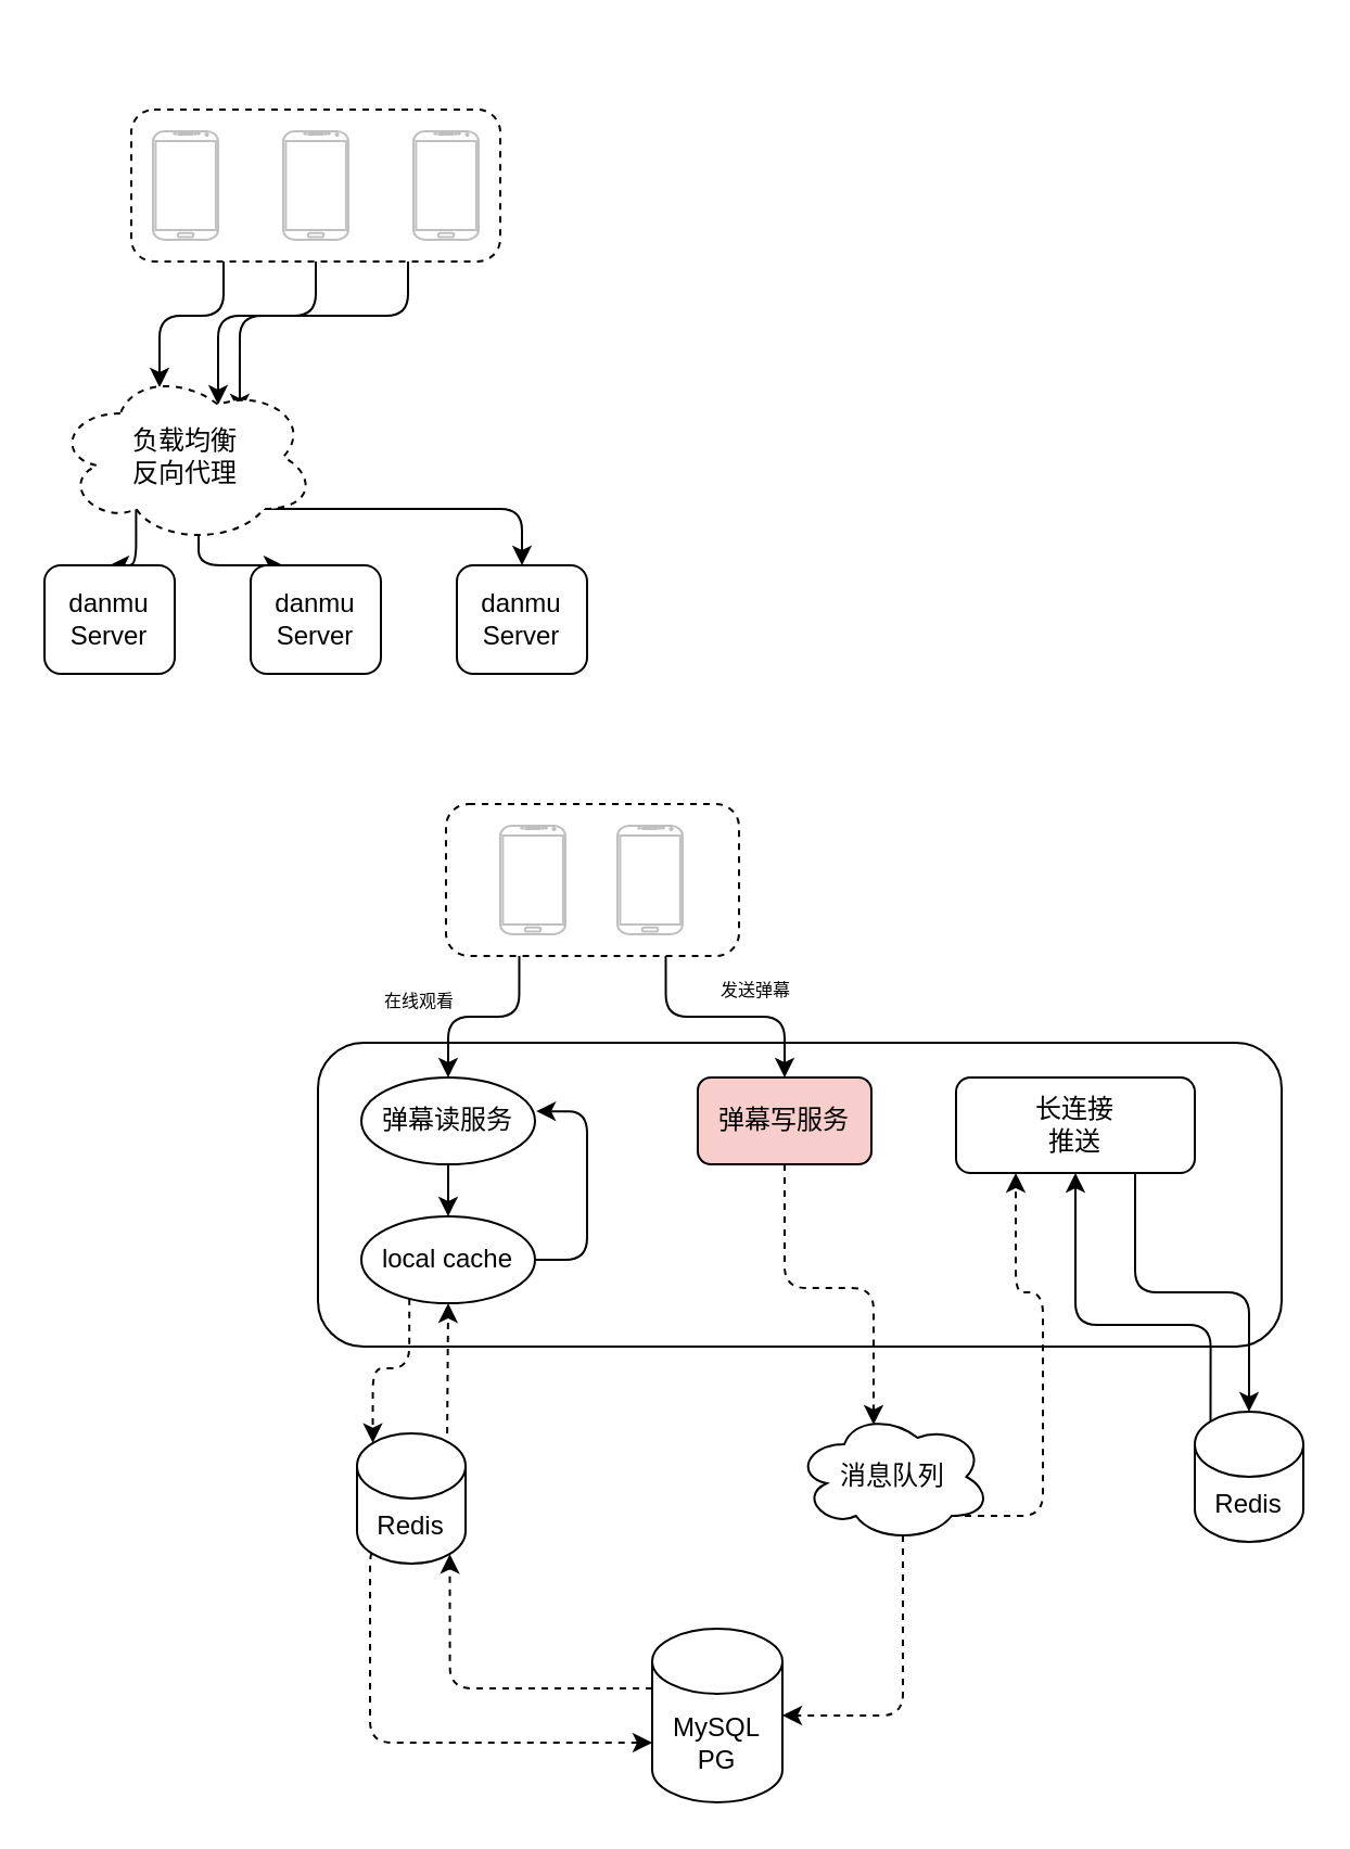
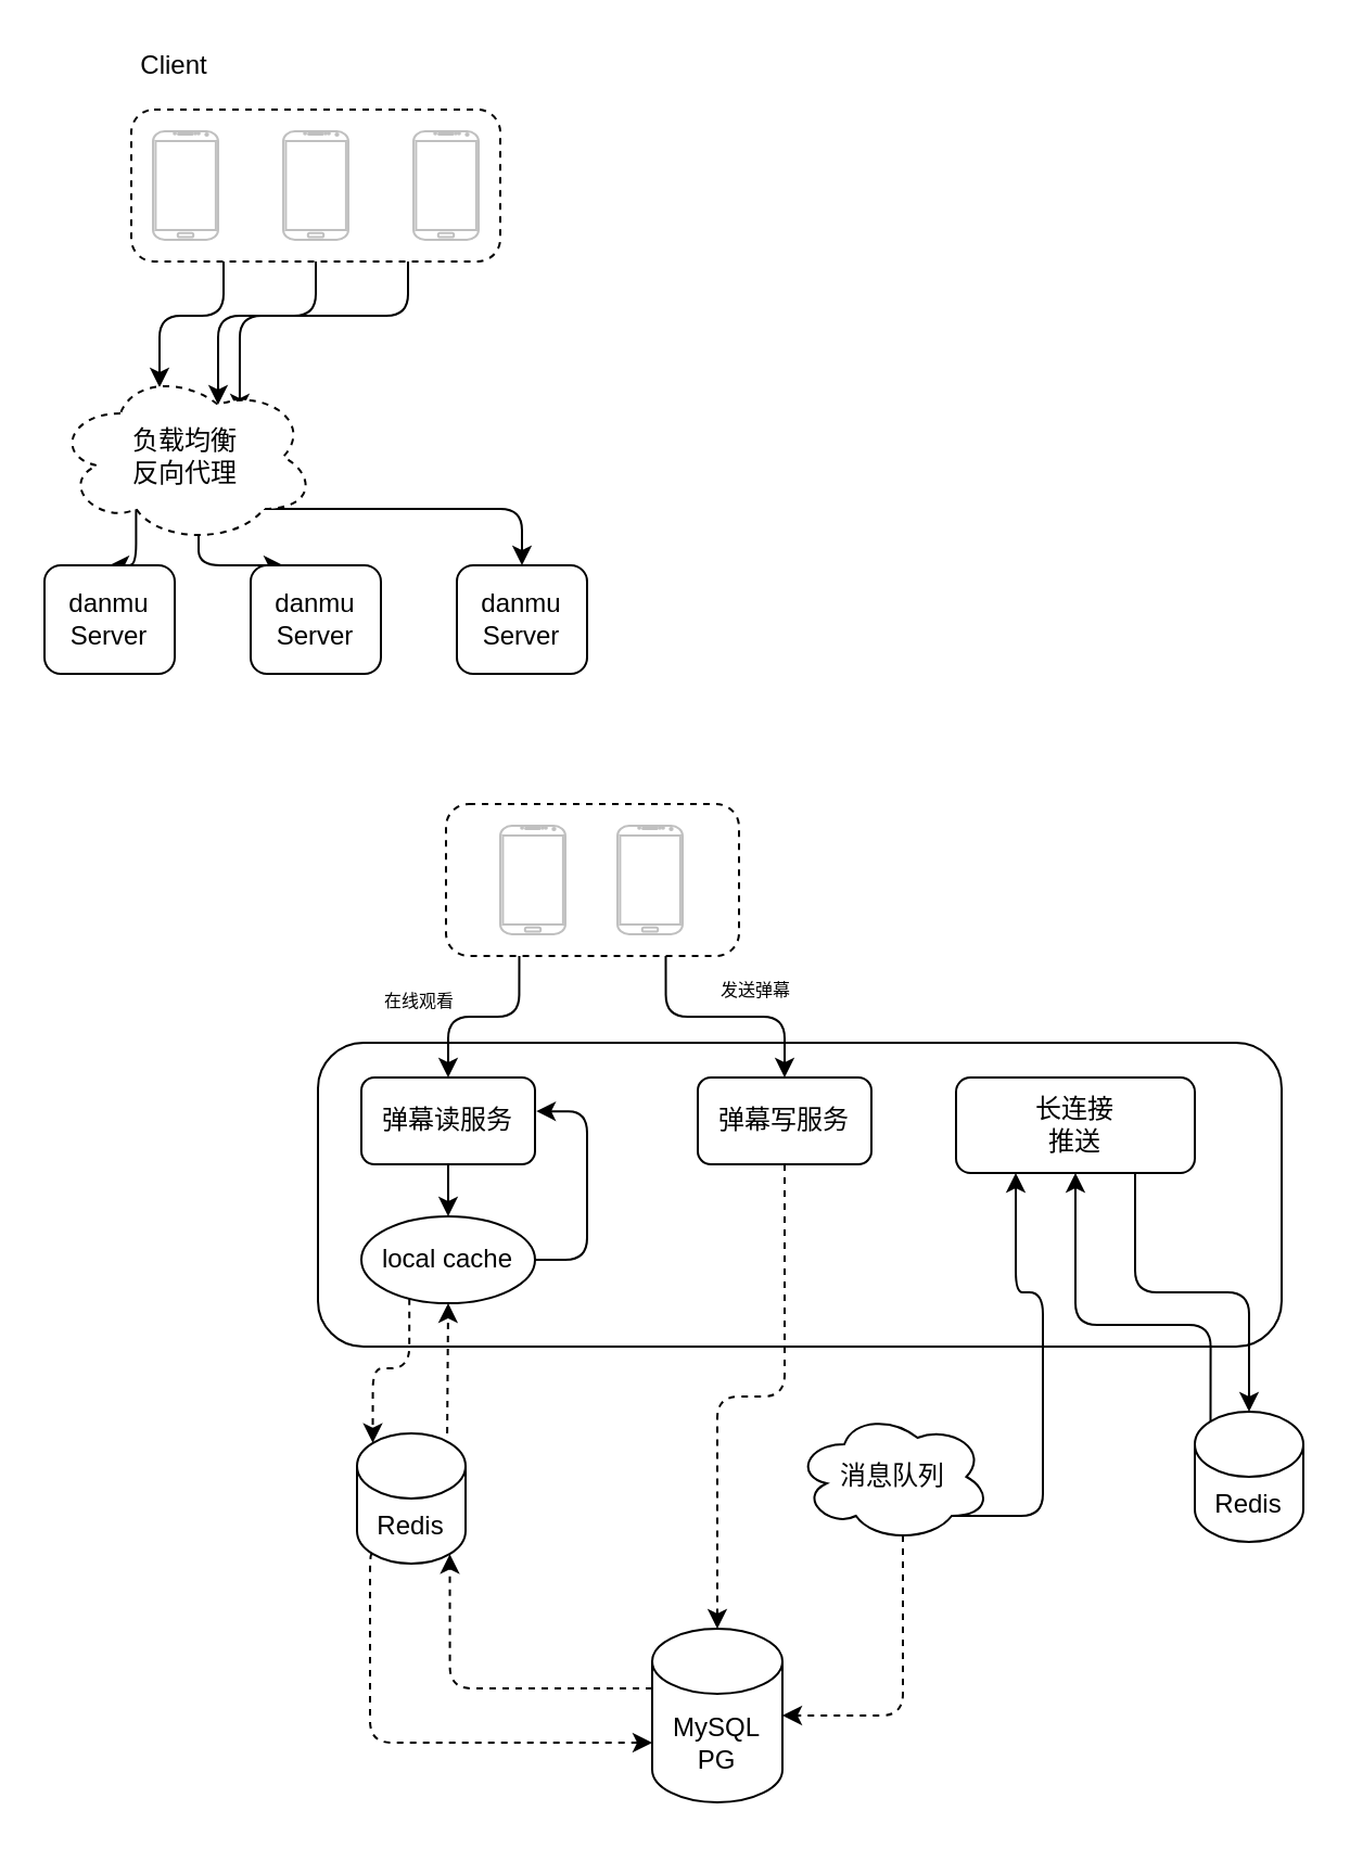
  <mxCell id="0" />
  <mxCell id="1" parent="0" />
  <mxCell id="2" value="" style="rounded=1;whiteSpace=wrap;html=1;" vertex="1" parent="1"><mxGeometry x="146" y="480" width="444" height="140" as="geometry" /></mxCell>
  <mxCell id="3" style="edgeStyle=orthogonalEdgeStyle;html=1;exitX=0.75;exitY=1;exitDx=0;exitDy=0;entryX=0.5;entryY=0;entryDx=0;entryDy=0;" edge="1" parent="1" source="5" target="25"><mxGeometry relative="1" as="geometry" /></mxCell>
  <mxCell id="4" style="edgeStyle=orthogonalEdgeStyle;html=1;exitX=0.25;exitY=1;exitDx=0;exitDy=0;" edge="1" parent="1" source="5" target="23"><mxGeometry relative="1" as="geometry" /></mxCell>
  <mxCell id="5" value="" style="rounded=1;whiteSpace=wrap;html=1;dashed=1;" vertex="1" parent="1"><mxGeometry x="205" y="370" width="135" height="70" as="geometry" /></mxCell>
  <mxCell id="6" style="edgeStyle=orthogonalEdgeStyle;html=1;exitX=0.25;exitY=1;exitDx=0;exitDy=0;entryX=0.4;entryY=0.1;entryDx=0;entryDy=0;entryPerimeter=0;" edge="1" parent="1" source="9" target="17"><mxGeometry relative="1" as="geometry" /></mxCell>
  <mxCell id="7" style="edgeStyle=orthogonalEdgeStyle;html=1;exitX=0.5;exitY=1;exitDx=0;exitDy=0;entryX=0.625;entryY=0.2;entryDx=0;entryDy=0;entryPerimeter=0;" edge="1" parent="1" source="9" target="17"><mxGeometry relative="1" as="geometry" /></mxCell>
  <mxCell id="8" style="edgeStyle=orthogonalEdgeStyle;html=1;exitX=0.75;exitY=1;exitDx=0;exitDy=0;entryX=0.708;entryY=0.25;entryDx=0;entryDy=0;entryPerimeter=0;" edge="1" parent="1" source="9" target="17"><mxGeometry relative="1" as="geometry" /></mxCell>
  <mxCell id="9" value="" style="rounded=1;whiteSpace=wrap;html=1;dashed=1;" vertex="1" parent="1"><mxGeometry x="60" y="50" width="170" height="70" as="geometry" /></mxCell>
  <mxCell id="10" value="" style="verticalLabelPosition=bottom;verticalAlign=top;html=1;shadow=0;dashed=0;strokeWidth=1;shape=mxgraph.android.phone2;strokeColor=#c0c0c0;" vertex="1" parent="1"><mxGeometry x="70" y="60" width="30" height="50" as="geometry" /></mxCell>
  <mxCell id="11" value="" style="verticalLabelPosition=bottom;verticalAlign=top;html=1;shadow=0;dashed=0;strokeWidth=1;shape=mxgraph.android.phone2;strokeColor=#c0c0c0;" vertex="1" parent="1"><mxGeometry x="130" y="60" width="30" height="50" as="geometry" /></mxCell>
  <mxCell id="12" value="" style="verticalLabelPosition=bottom;verticalAlign=top;html=1;shadow=0;dashed=0;strokeWidth=1;shape=mxgraph.android.phone2;strokeColor=#c0c0c0;" vertex="1" parent="1"><mxGeometry x="190" y="60" width="30" height="50" as="geometry" /></mxCell>
+ <mxCell id="13" value="Client" style="text;html=1;strokeColor=none;fillColor=none;align=center;verticalAlign=middle;whiteSpace=wrap;rounded=0;dashed=1;" vertex="1" parent="1"><mxGeometry x="60" y="20" width="40" height="20" as="geometry" /></mxCell>
  <mxCell id="14" style="edgeStyle=orthogonalEdgeStyle;html=1;exitX=0.31;exitY=0.8;exitDx=0;exitDy=0;exitPerimeter=0;entryX=0.5;entryY=0;entryDx=0;entryDy=0;" edge="1" parent="1" source="17" target="18"><mxGeometry relative="1" as="geometry" /></mxCell>
  <mxCell id="15" style="edgeStyle=orthogonalEdgeStyle;html=1;exitX=0.55;exitY=0.95;exitDx=0;exitDy=0;exitPerimeter=0;entryX=0.25;entryY=0;entryDx=0;entryDy=0;" edge="1" parent="1" source="17" target="19"><mxGeometry relative="1" as="geometry" /></mxCell>
  <mxCell id="16" style="edgeStyle=orthogonalEdgeStyle;html=1;exitX=0.8;exitY=0.8;exitDx=0;exitDy=0;exitPerimeter=0;" edge="1" parent="1" source="17" target="20"><mxGeometry relative="1" as="geometry" /></mxCell>
  <mxCell id="17" value="负载均衡&lt;br&gt;反向代理" style="ellipse;shape=cloud;whiteSpace=wrap;html=1;dashed=1;" vertex="1" parent="1"><mxGeometry x="25" y="170" width="120" height="80" as="geometry" /></mxCell>
  <mxCell id="18" value="danmu&lt;br&gt;Server" style="rounded=1;whiteSpace=wrap;html=1;" vertex="1" parent="1"><mxGeometry x="20" y="260" width="60" height="50" as="geometry" /></mxCell>
  <mxCell id="19" value="danmu&lt;br&gt;Server" style="rounded=1;whiteSpace=wrap;html=1;" vertex="1" parent="1"><mxGeometry x="115" y="260" width="60" height="50" as="geometry" /></mxCell>
  <mxCell id="20" value="danmu&lt;br&gt;Server" style="rounded=1;whiteSpace=wrap;html=1;" vertex="1" parent="1"><mxGeometry x="210" y="260" width="60" height="50" as="geometry" /></mxCell>
  <mxCell id="21" value="" style="verticalLabelPosition=bottom;verticalAlign=top;html=1;shadow=0;dashed=0;strokeWidth=1;shape=mxgraph.android.phone2;strokeColor=#c0c0c0;" vertex="1" parent="1"><mxGeometry x="284" y="380" width="30" height="50" as="geometry" /></mxCell>
  <mxCell id="22" style="edgeStyle=orthogonalEdgeStyle;html=1;exitX=0.5;exitY=1;exitDx=0;exitDy=0;fontSize=8;" edge="1" parent="1" source="23" target="29"><mxGeometry relative="1" as="geometry" /></mxCell>
- <mxCell id="23" value="弹幕读服务" style="ellipse;whiteSpace=wrap;html=1;" vertex="1" parent="1"><mxGeometry x="166" y="496" width="80" height="40" as="geometry" /></mxCell>
- <mxCell id="24" style="edgeStyle=orthogonalEdgeStyle;html=1;exitX=0.5;exitY=1;exitDx=0;exitDy=0;entryX=0.4;entryY=0.1;entryDx=0;entryDy=0;entryPerimeter=0;dashed=1;fontSize=12;" edge="1" parent="1" source="25" target="39"><mxGeometry relative="1" as="geometry" /></mxCell>
- <mxCell id="25" value="弹幕写服务" style="rounded=1;whiteSpace=wrap;html=1;fillColor=#f8cecc;" vertex="1" parent="1"><mxGeometry x="321" y="496" width="80" height="40" as="geometry" /></mxCell>
+ <mxCell id="23" value="弹幕读服务" style="rounded=1;whiteSpace=wrap;html=1;" vertex="1" parent="1"><mxGeometry x="166" y="496" width="80" height="40" as="geometry" /></mxCell>
+ <mxCell id="24" style="edgeStyle=orthogonalEdgeStyle;html=1;exitX=0.5;exitY=1;exitDx=0;exitDy=0;dashed=1;fontSize=12;" edge="1" parent="1" source="25" target="36"><mxGeometry relative="1" as="geometry" /></mxCell>
+ <mxCell id="25" value="弹幕写服务" style="rounded=1;whiteSpace=wrap;html=1;" vertex="1" parent="1"><mxGeometry x="321" y="496" width="80" height="40" as="geometry" /></mxCell>
  <mxCell id="26" value="" style="verticalLabelPosition=bottom;verticalAlign=top;html=1;shadow=0;dashed=0;strokeWidth=1;shape=mxgraph.android.phone2;strokeColor=#c0c0c0;" vertex="1" parent="1"><mxGeometry x="230" y="380" width="30" height="50" as="geometry" /></mxCell>
  <mxCell id="27" style="edgeStyle=orthogonalEdgeStyle;html=1;exitX=0.25;exitY=1;exitDx=0;exitDy=0;entryX=0.145;entryY=0;entryDx=0;entryDy=4.35;entryPerimeter=0;fontSize=12;dashed=1;" edge="1" parent="1" source="29" target="35"><mxGeometry relative="1" as="geometry"><mxPoint x="206" y="665" as="targetPoint" /></mxGeometry></mxCell>
  <mxCell id="28" style="edgeStyle=orthogonalEdgeStyle;html=1;exitX=1;exitY=0.5;exitDx=0;exitDy=0;entryX=1.007;entryY=0.389;entryDx=0;entryDy=0;entryPerimeter=0;fontSize=12;" edge="1" parent="1" source="29" target="23"><mxGeometry relative="1" as="geometry"><Array as="points"><mxPoint x="270" y="580" /><mxPoint x="270" y="512" /></Array></mxGeometry></mxCell>
  <mxCell id="29" value="local cache" style="ellipse;whiteSpace=wrap;html=1;" vertex="1" parent="1"><mxGeometry x="166" y="560" width="80" height="40" as="geometry" /></mxCell>
  <mxCell id="30" value="&lt;font style=&quot;font-size: 8px;&quot;&gt;在线观看&lt;/font&gt;" style="text;html=1;strokeColor=none;fillColor=none;align=center;verticalAlign=middle;whiteSpace=wrap;rounded=0;" vertex="1" parent="1"><mxGeometry x="175" y="450" width="36" height="20" as="geometry" /></mxCell>
  <mxCell id="31" value="&lt;font style=&quot;font-size: 8px;&quot;&gt;发送弹幕&lt;/font&gt;" style="text;html=1;strokeColor=none;fillColor=none;align=center;verticalAlign=middle;whiteSpace=wrap;rounded=0;" vertex="1" parent="1"><mxGeometry x="330" y="450" width="36" height="10" as="geometry" /></mxCell>
  <mxCell id="32" style="edgeStyle=orthogonalEdgeStyle;html=1;exitX=0.831;exitY=0;exitDx=0;exitDy=0;exitPerimeter=0;entryX=0.5;entryY=1;entryDx=0;entryDy=0;dashed=1;fontSize=12;" edge="1" parent="1" source="35" target="29"><mxGeometry relative="1" as="geometry"><mxPoint x="226.25" y="670" as="sourcePoint" /><Array as="points"><mxPoint x="206" y="660" /></Array></mxGeometry></mxCell>
  <mxCell id="33" style="edgeStyle=orthogonalEdgeStyle;html=1;exitX=0;exitY=0;exitDx=0;exitDy=27.5;exitPerimeter=0;entryX=0.855;entryY=1;entryDx=0;entryDy=-4.35;entryPerimeter=0;dashed=1;fontSize=12;" edge="1" parent="1" source="36" target="35"><mxGeometry relative="1" as="geometry"><mxPoint x="258.63" y="774" as="sourcePoint" /><mxPoint x="242" y="700" as="targetPoint" /></mxGeometry></mxCell>
  <mxCell id="34" style="edgeStyle=orthogonalEdgeStyle;html=1;exitX=0.145;exitY=1;exitDx=0;exitDy=-4.35;exitPerimeter=0;entryX=0;entryY=0;entryDx=0;entryDy=52.5;entryPerimeter=0;dashed=1;fontSize=12;" edge="1" parent="1" source="35" target="36"><mxGeometry relative="1" as="geometry"><Array as="points"><mxPoint x="170" y="716" /><mxPoint x="170" y="802" /></Array></mxGeometry></mxCell>
  <mxCell id="35" value="Redis" style="shape=cylinder3;whiteSpace=wrap;html=1;boundedLbl=1;backgroundOutline=1;size=15;fontSize=12;" vertex="1" parent="1"><mxGeometry x="164" y="660" width="50" height="60" as="geometry" /></mxCell>
  <mxCell id="36" value="MySQL&lt;br&gt;PG" style="shape=cylinder3;whiteSpace=wrap;html=1;boundedLbl=1;backgroundOutline=1;size=15;fontSize=12;" vertex="1" parent="1"><mxGeometry x="300" y="750" width="60" height="80" as="geometry" /></mxCell>
  <mxCell id="37" style="edgeStyle=orthogonalEdgeStyle;html=1;exitX=0.55;exitY=0.95;exitDx=0;exitDy=0;exitPerimeter=0;entryX=1;entryY=0.5;entryDx=0;entryDy=0;entryPerimeter=0;dashed=1;fontSize=12;" edge="1" parent="1" source="39" target="36"><mxGeometry relative="1" as="geometry"><Array as="points"><mxPoint x="415" y="790" /></Array></mxGeometry></mxCell>
- <mxCell id="38" style="edgeStyle=orthogonalEdgeStyle;html=1;exitX=0.8;exitY=0.8;exitDx=0;exitDy=0;exitPerimeter=0;entryX=0.25;entryY=1;entryDx=0;entryDy=0;fontSize=12;dashed=1;" edge="1" parent="1" source="39" target="41"><mxGeometry relative="1" as="geometry"><Array as="points"><mxPoint x="480" y="698" /><mxPoint x="480" y="595" /><mxPoint x="467" y="595" /></Array></mxGeometry></mxCell>
+ <mxCell id="38" style="edgeStyle=orthogonalEdgeStyle;html=1;exitX=0.8;exitY=0.8;exitDx=0;exitDy=0;exitPerimeter=0;entryX=0.25;entryY=1;entryDx=0;entryDy=0;fontSize=12;" edge="1" parent="1" source="39" target="41"><mxGeometry relative="1" as="geometry"><Array as="points"><mxPoint x="480" y="698" /><mxPoint x="480" y="595" /><mxPoint x="467" y="595" /></Array></mxGeometry></mxCell>
  <mxCell id="39" value="消息队列" style="ellipse;shape=cloud;whiteSpace=wrap;html=1;fontSize=12;" vertex="1" parent="1"><mxGeometry x="366" y="650" width="90" height="60" as="geometry" /></mxCell>
  <mxCell id="40" style="edgeStyle=orthogonalEdgeStyle;html=1;exitX=0.75;exitY=1;exitDx=0;exitDy=0;entryX=0.5;entryY=0;entryDx=0;entryDy=0;entryPerimeter=0;fontSize=12;" edge="1" parent="1" source="41" target="43"><mxGeometry relative="1" as="geometry" /></mxCell>
  <mxCell id="41" value="长连接&lt;br&gt;推送" style="rounded=1;whiteSpace=wrap;html=1;fontSize=12;" vertex="1" parent="1"><mxGeometry x="440" y="496" width="110" height="44" as="geometry" /></mxCell>
  <mxCell id="42" style="edgeStyle=orthogonalEdgeStyle;html=1;exitX=0.145;exitY=0;exitDx=0;exitDy=4.35;exitPerimeter=0;entryX=0.5;entryY=1;entryDx=0;entryDy=0;fontSize=12;" edge="1" parent="1" source="43" target="41"><mxGeometry relative="1" as="geometry"><Array as="points"><mxPoint x="557" y="610" /><mxPoint x="495" y="610" /></Array></mxGeometry></mxCell>
  <mxCell id="43" value="Redis" style="shape=cylinder3;whiteSpace=wrap;html=1;boundedLbl=1;backgroundOutline=1;size=15;fontSize=12;" vertex="1" parent="1"><mxGeometry x="550" y="650" width="50" height="60" as="geometry" /></mxCell>
